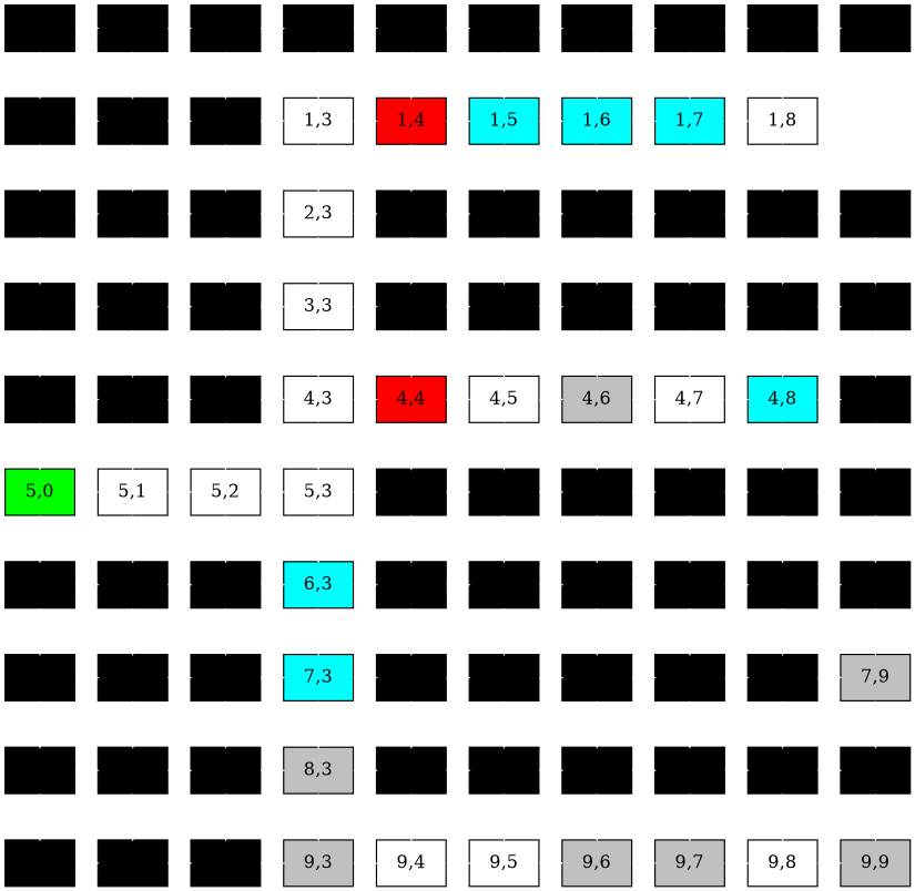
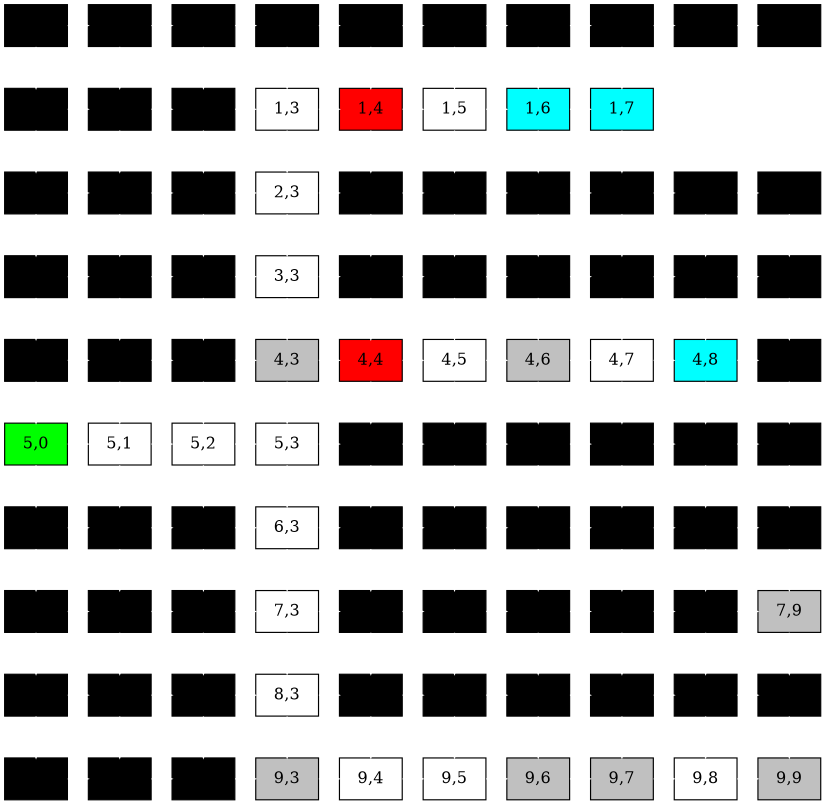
  digraph {
    node [fillcolor=black group=0 shape=box style=filled]
    edge [color=white fillcolor=white]
    n1 [label="0,0"]
    n2 [group=1 label="0,1"]
    n3 [group=2 label="0,2"]
    n4 [group=3 label="0,3"]
    n5 [group=4 label="0,4"]
    n6 [group=5 label="0,5"]
    n7 [group=6 label="0,6"]
    n8 [group=7 label="0,7"]
    n9 [group=8 label="0,8"]
    n10 [group=9 label="0,9"]
    n11 [label="1,0"]
    n12 [group=1 label="1,1"]
    n13 [group=2 label="1,2"]
    n14 [fillcolor=white group=3 label="1,3"]
    n15 [fillcolor=red group=4 label="1,4"]
-   n16 [fillcolor=cyan group=5 label="1,5"]
+   n16 [fillcolor=white group=5 label="1,5"]
    n17 [fillcolor=cyan group=6 label="1,6"]
    n18 [fillcolor=cyan group=7 label="1,7"]
-   n19 [fillcolor=white group=8 label="1,8"]
    n20 [label="2,0"]
    n21 [group=1 label="2,1"]
    n22 [group=2 label="2,2"]
    n23 [fillcolor=white group=3 label="2,3"]
    n24 [group=4 label="2,4"]
    n25 [group=5 label="2,5"]
    n26 [group=6 label="2,6"]
    n27 [group=7 label="2,7"]
    n28 [group=8 label="2,8"]
    n29 [group=9 label="2,9"]
    n30 [label="3,0"]
    n31 [group=1 label="3,1"]
    n32 [group=2 label="3,2"]
    n33 [fillcolor=white group=3 label="3,3"]
    n34 [group=4 label="3,4"]
    n35 [group=5 label="3,5"]
    n36 [group=6 label="3,6"]
    n37 [group=7 label="3,7"]
    n38 [group=8 label="3,8"]
    n39 [group=9 label="3,9"]
    n40 [label="4,0"]
    n41 [group=1 label="4,1"]
    n42 [group=2 label="4,2"]
-   n43 [fillcolor=white group=3 label="4,3"]
+   n43 [fillcolor=gray group=3 label="4,3"]
    n44 [fillcolor=red group=4 label="4,4"]
    n45 [fillcolor=white group=5 label="4,5"]
    n46 [fillcolor=gray group=6 label="4,6"]
    n47 [fillcolor=white group=7 label="4,7"]
    n48 [fillcolor=cyan group=8 label="4,8"]
    n49 [group=9 label="4,9"]
    n50 [fillcolor=green label="5,0"]
    n51 [fillcolor=white group=1 label="5,1"]
    n52 [fillcolor=white group=2 label="5,2"]
    n53 [fillcolor=white group=3 label="5,3"]
    n54 [group=4 label="5,4"]
    n55 [group=5 label="5,5"]
    n56 [group=6 label="5,6"]
    n57 [group=7 label="5,7"]
    n58 [group=8 label="5,8"]
    n59 [group=9 label="5,9"]
    n60 [label="6,0"]
    n61 [group=1 label="6,1"]
    n62 [group=2 label="6,2"]
-   n63 [fillcolor=cyan group=3 label="6,3"]
+   n63 [fillcolor=white group=3 label="6,3"]
    n64 [group=4 label="6,4"]
    n65 [group=5 label="6,5"]
    n66 [group=6 label="6,6"]
    n67 [group=7 label="6,7"]
    n68 [group=8 label="6,8"]
    n69 [group=9 label="6,9"]
    n70 [label="7,0"]
    n71 [group=1 label="7,1"]
    n72 [group=2 label="7,2"]
-   n73 [fillcolor=cyan group=3 label="7,3"]
+   n73 [fillcolor=white group=3 label="7,3"]
    n74 [group=4 label="7,4"]
    n75 [group=5 label="7,5"]
    n76 [group=6 label="7,6"]
    n77 [group=7 label="7,7"]
    n78 [group=8 label="7,8"]
    n79 [fillcolor=gray group=9 label="7,9"]
    n80 [label="8,0"]
    n81 [group=1 label="8,1"]
    n82 [group=2 label="8,2"]
-   n83 [fillcolor=gray group=3 label="8,3"]
+   n83 [fillcolor=white group=3 label="8,3"]
    n84 [group=4 label="8,4"]
    n85 [group=5 label="8,5"]
    n86 [group=6 label="8,6"]
    n87 [group=7 label="8,7"]
    n88 [group=8 label="8,8"]
    n89 [group=9 label="8,9"]
    n90 [label="9,0"]
    n91 [group=1 label="9,1"]
    n92 [group=2 label="9,2"]
    n93 [fillcolor=gray group=3 label="9,3"]
    n94 [fillcolor=white group=4 label="9,4"]
    n95 [fillcolor=white group=5 label="9,5"]
    n96 [fillcolor=gray group=6 label="9,6"]
    n97 [fillcolor=gray group=7 label="9,7"]
    n98 [fillcolor=white group=8 label="9,8"]
    n99 [fillcolor=gray group=9 label="9,9"]
    subgraph sub_1 {
      subgraph sub_2 {
        rank=same
        n1
        n2
        n3
        n4
        n5
        n6
        n7
        n8
        n9
        n10
      }
      subgraph sub_3 {
        rank=same
        n11
        n12
        n13
        n14
        n15
        n16
        n17
        n18
-       n19
      }
      subgraph sub_4 {
        rank=same
        n20
        n21
        n22
        n23
        n24
        n25
        n26
        n27
        n28
        n29
      }
      subgraph sub_5 {
        rank=same
        n30
        n31
        n32
        n33
        n34
        n35
        n36
        n37
        n38
        n39
      }
      subgraph sub_6 {
        rank=same
        n40
        n41
        n42
        n43
        n44
        n45
        n46
        n47
        n48
        n49
      }
      subgraph sub_7 {
        rank=same
        n50
        n51
        n52
        n53
        n54
        n55
        n56
        n57
        n58
        n59
      }
      subgraph sub_8 {
        rank=same
        n60
        n61
        n62
        n63
        n64
        n65
        n66
        n67
        n68
        n69
      }
      subgraph sub_9 {
        rank=same
        n70
        n71
        n72
        n73
        n74
        n75
        n76
        n77
        n78
        n79
      }
      subgraph sub_10 {
        rank=same
        n80
        n81
        n82
        n83
        n84
        n85
        n86
        n87
        n88
        n89
      }
      subgraph sub_11 {
        rank=same
        n90
        n91
        n92
        n93
        n94
        n95
        n96
        n97
        n98
        n99
      }
    }
    n1 -> n2
    n1 -> n11
    n2 -> n3
    n2 -> n12
    n3 -> n4
    n3 -> n13
    n4 -> n5
    n4 -> n14
    n5 -> n6
    n5 -> n15
    n6 -> n7
    n6 -> n16
    n7 -> n8
    n7 -> n17
    n8 -> n9
    n8 -> n18
    n9 -> n10
-   n9 -> n19
    n11 -> n12
    n11 -> n20
    n12 -> n13
    n12 -> n21
    n13 -> n14
    n13 -> n22
    n14 -> n15
    n14 -> n23
    n15 -> n16
    n15 -> n24
    n16 -> n17
    n16 -> n25
    n17 -> n18
    n17 -> n26
-   n18 -> n19
    n18 -> n27
-   n19 -> n28
    n20 -> n21
    n20 -> n30
    n21 -> n22
    n21 -> n31
    n22 -> n23
    n22 -> n32
    n23 -> n24
    n23 -> n33
    n24 -> n25
    n24 -> n34
    n25 -> n26
    n25 -> n35
    n26 -> n27
    n26 -> n36
    n27 -> n28
    n27 -> n37
    n28 -> n29
    n28 -> n38
    n29 -> n39
    n30 -> n31
    n30 -> n40
    n31 -> n32
    n31 -> n41
    n32 -> n33
    n32 -> n42
    n33 -> n34
    n33 -> n43
    n34 -> n35
    n34 -> n44
    n35 -> n36
    n35 -> n45
    n36 -> n37
    n36 -> n46
    n37 -> n38
    n37 -> n47
    n38 -> n39
    n38 -> n48
    n39 -> n49
    n40 -> n41
    n40 -> n50
    n41 -> n42
    n41 -> n51
    n42 -> n43
    n42 -> n52
    n43 -> n44
    n43 -> n53
    n44 -> n45
    n44 -> n54
    n45 -> n46
    n45 -> n55
    n46 -> n47
    n46 -> n56
    n47 -> n48
    n47 -> n57
    n48 -> n49
    n48 -> n58
    n49 -> n59
    n50 -> n51
    n50 -> n60
    n51 -> n52
    n51 -> n61
    n52 -> n53
    n52 -> n62
    n53 -> n54
    n53 -> n63
    n54 -> n55
    n54 -> n64
    n55 -> n56
    n55 -> n65
    n56 -> n57
    n56 -> n66
    n57 -> n58
    n57 -> n67
    n58 -> n59
    n58 -> n68
    n59 -> n69
    n60 -> n61
    n60 -> n70
    n61 -> n62
    n61 -> n71
    n62 -> n63
    n62 -> n72
    n63 -> n64
    n63 -> n73
    n64 -> n65
    n64 -> n74
    n65 -> n66
    n65 -> n75
    n66 -> n67
    n66 -> n76
    n67 -> n68
    n67 -> n77
    n68 -> n69
    n68 -> n78
    n69 -> n79
    n70 -> n71
    n70 -> n80
    n71 -> n72
    n71 -> n81
    n72 -> n73
    n72 -> n82
    n73 -> n74
    n73 -> n83
    n74 -> n75
    n74 -> n84
    n75 -> n76
    n75 -> n85
    n76 -> n77
    n76 -> n86
    n77 -> n78
    n77 -> n87
    n78 -> n79
    n78 -> n88
    n79 -> n89
    n80 -> n81
    n80 -> n90
    n81 -> n82
    n81 -> n91
    n82 -> n83
    n82 -> n92
    n83 -> n84
    n83 -> n93
    n84 -> n85
    n84 -> n94
    n85 -> n86
    n85 -> n95
    n86 -> n87
    n86 -> n96
    n87 -> n88
    n87 -> n97
    n88 -> n89
    n88 -> n98
    n89 -> n99
    n90 -> n91
    n91 -> n92
    n92 -> n93
    n93 -> n94
    n94 -> n95
    n95 -> n96
    n96 -> n97
    n97 -> n98
    n98 -> n99
  }
